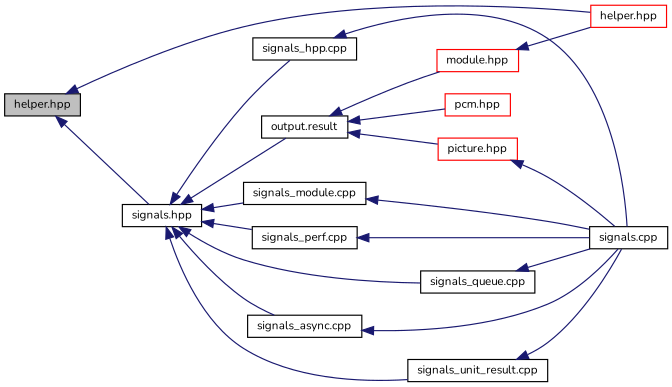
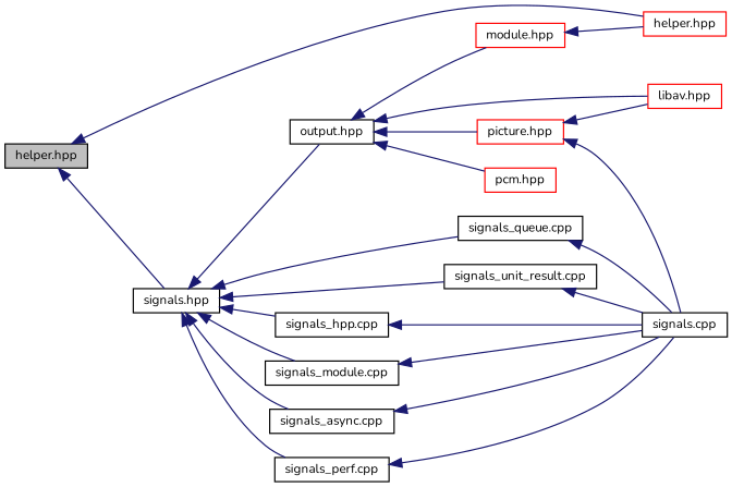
  digraph {
    fontname=Nunito
    rankdir=LR
    node [color=black fillcolor=white fontname=Nunito fontsize=10 shape=record style=filled]
    edge [color=midnightblue dir=back fontname=Nunito fontsize=10 labelfontname=Helvetica labelfontsize=10 style=solid]
    n1 [fillcolor=grey75 fontcolor=black height=0.2 label="helper.hpp" width=0.4]
    n2 [height=0.2 label="signals.hpp" width=0.4]
    n3 [color=red height=0.2 label="helper.hpp" width=0.4]
-   n4 [height=0.2 label="output.result" width=0.4]
+   n4 [height=0.2 label="output.hpp" width=0.4]
    n5 [height=0.2 label="signals_queue.cpp" width=0.4]
    n6 [height=0.2 label="signals_unit_result.cpp" width=0.4]
    n7 [height=0.2 label="signals_hpp.cpp" width=0.4]
    n8 [height=0.2 label="signals_module.cpp" width=0.4]
    n9 [height=0.2 label="signals_async.cpp" width=0.4]
    n10 [height=0.2 label="signals_perf.cpp" width=0.4]
    n11 [color=red height=0.2 label="module.hpp" width=0.4]
    n12 [color=red height=0.2 label="picture.hpp" width=0.4]
+   n13 [color=red height=0.2 label="libav.hpp" width=0.4]
    n14 [color=red height=0.2 label="pcm.hpp" width=0.4]
    n15 [height=0.2 label="signals.cpp" width=0.4]
    n1 -> n2
    n1 -> n3
    n2 -> n4
    n2 -> n5
    n2 -> n6
    n2 -> n7
    n2 -> n8
    n2 -> n9
    n2 -> n10
    n4 -> n11
    n4 -> n12
+   n4 -> n13
    n4 -> n14
    n5 -> n15
    n6 -> n15
    n7 -> n15
    n8 -> n15
    n9 -> n15
    n10 -> n15
    n11 -> n3
+   n12 -> n13
    n12 -> n15
  }
